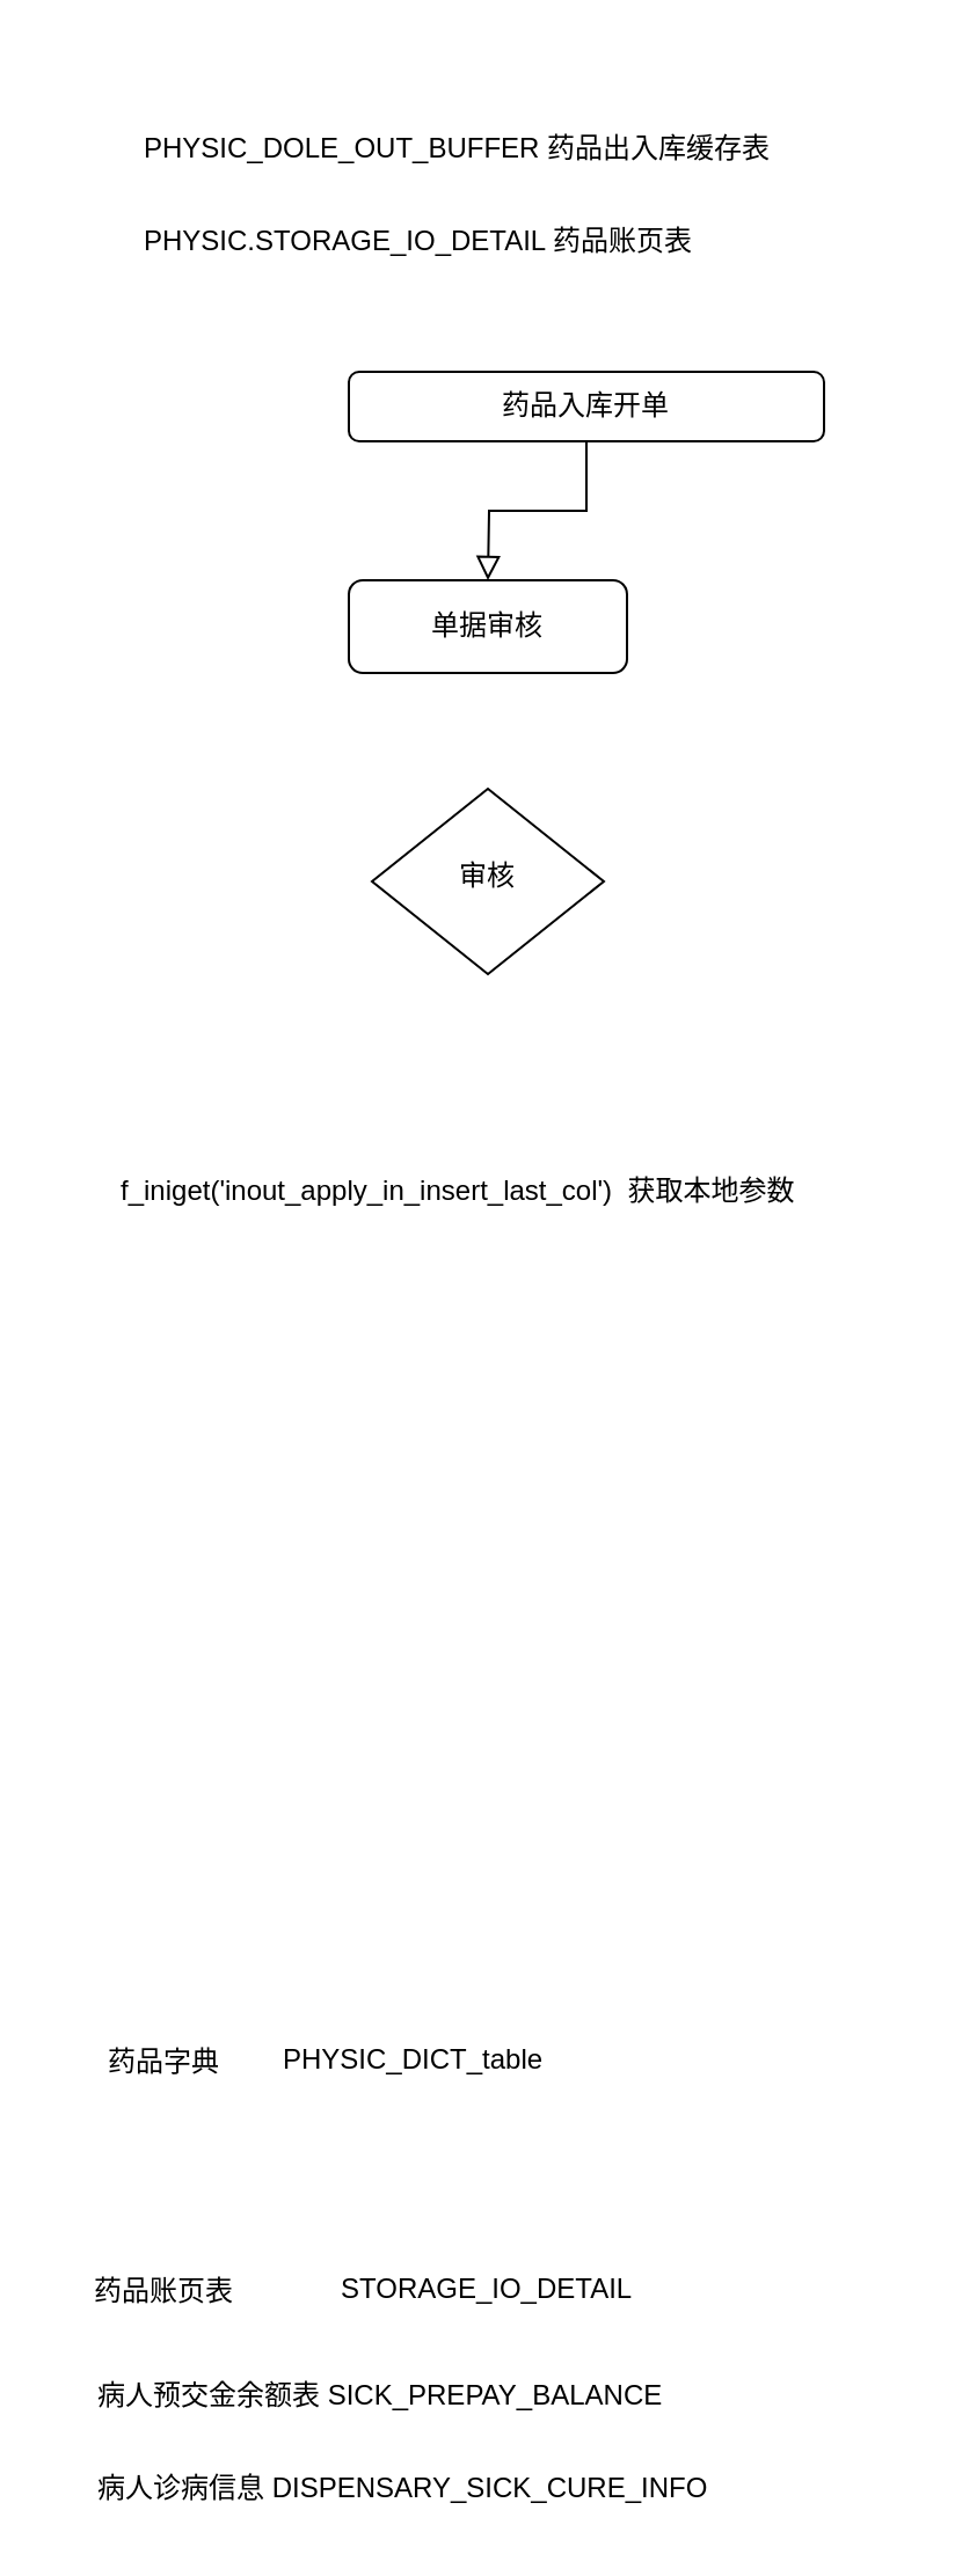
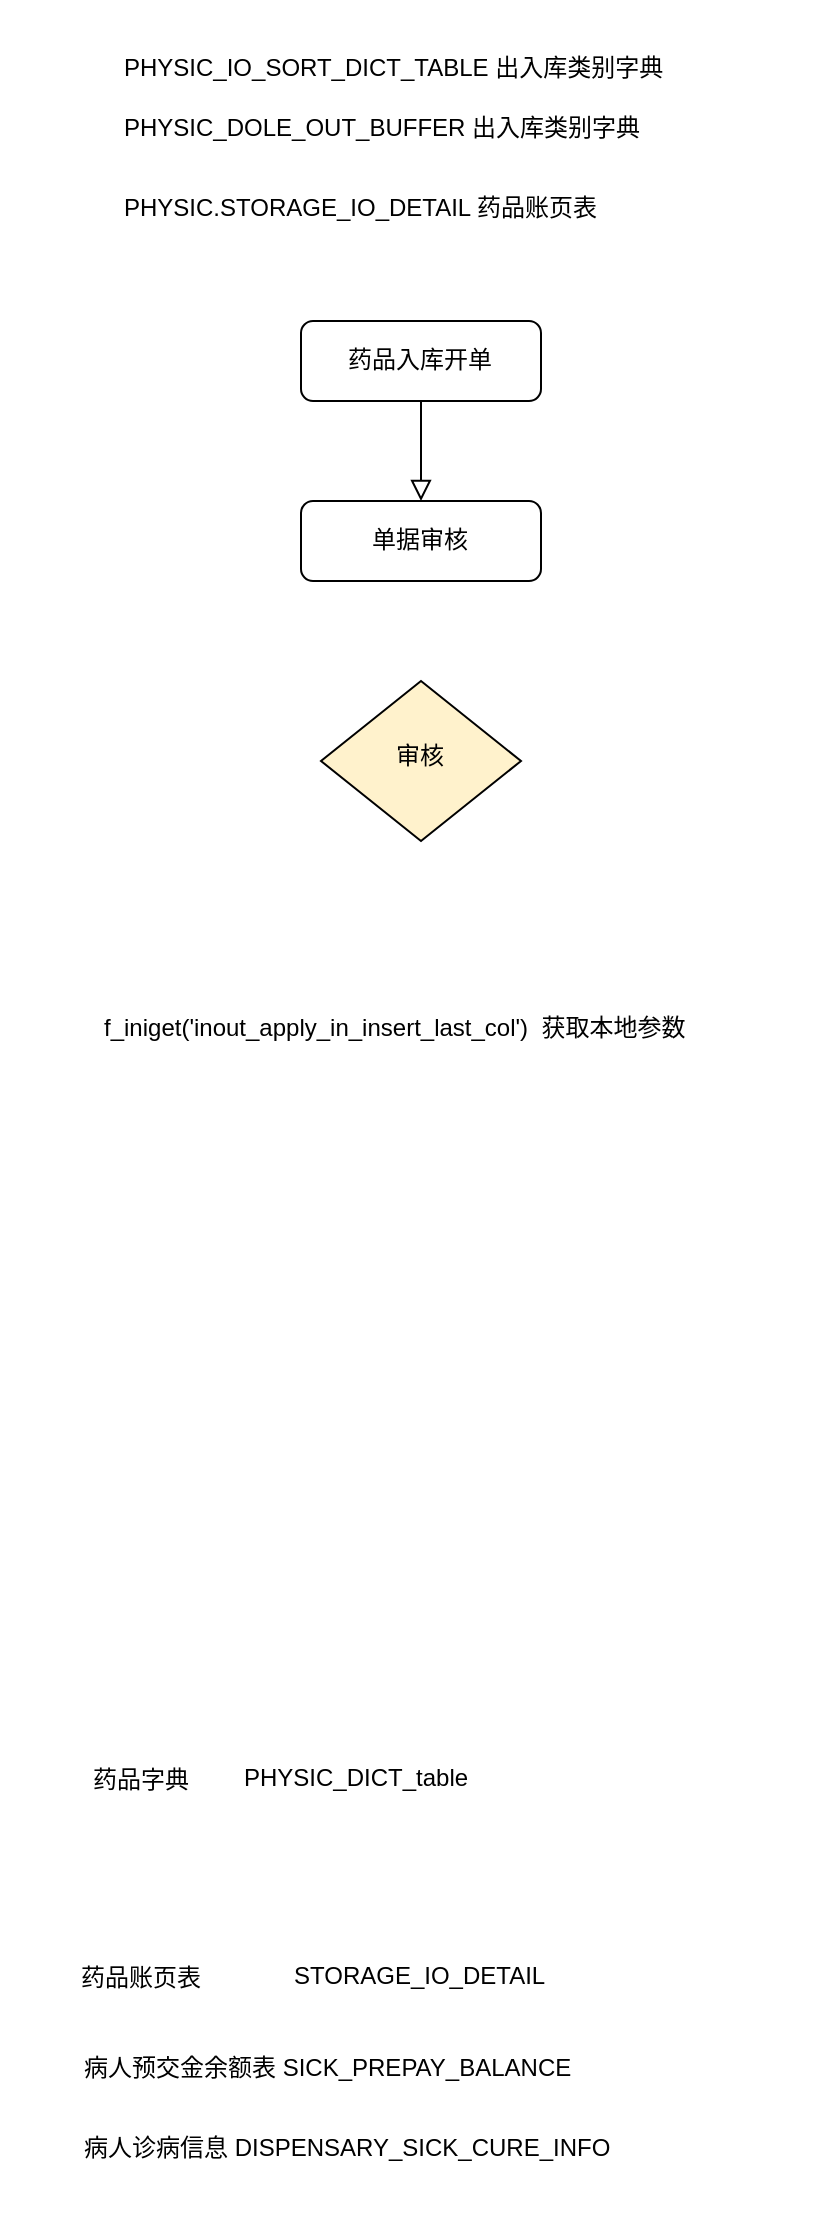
  <mxCell id="0" />
  <mxCell id="1" parent="0" />
  <mxCell id="2" value="" style="rounded=0;html=1;jettySize=auto;orthogonalLoop=1;fontSize=11;endArrow=block;endFill=0;endSize=8;strokeWidth=1;shadow=0;labelBackgroundColor=none;edgeStyle=orthogonalEdgeStyle;" parent="1" source="3" edge="1"><mxGeometry relative="1" as="geometry"><mxPoint x="210" y="250" as="targetPoint" /></mxGeometry></mxCell>
- <mxCell id="3" value="药品入库开单" style="rounded=1;whiteSpace=wrap;html=1;fontSize=12;glass=0;strokeWidth=1;shadow=0;" parent="1" vertex="1"><mxGeometry x="150" y="160" width="205" height="30" as="geometry" /></mxCell>
+ <mxCell id="3" value="药品入库开单" style="rounded=1;whiteSpace=wrap;html=1;fontSize=12;glass=0;strokeWidth=1;shadow=0;" parent="1" vertex="1"><mxGeometry x="150" y="160" width="120" height="40" as="geometry" /></mxCell>
  <mxCell id="4" value="药品字典" style="text;strokeColor=none;fillColor=none;html=1;fontSize=12;fontStyle=0;verticalAlign=middle;align=center;" parent="1" vertex="1"><mxGeometry x="20" y="870" width="100" height="40" as="geometry" /></mxCell>
  <mxCell id="5" value="PHYSIC_DICT_table" style="text;whiteSpace=wrap;html=1;fontSize=12;" parent="1" vertex="1"><mxGeometry x="120" y="875" width="140" height="30" as="geometry" /></mxCell>
  <mxCell id="6" value="STORAGE_IO_DETAIL" style="text;whiteSpace=wrap;html=1;" parent="1" vertex="1"><mxGeometry x="145" y="974" width="150" height="30" as="geometry" /></mxCell>
  <mxCell id="7" value="药品账页表" style="text;strokeColor=none;fillColor=none;html=1;fontSize=12;fontStyle=0;verticalAlign=middle;align=center;" parent="1" vertex="1"><mxGeometry x="20" y="969" width="100" height="40" as="geometry" /></mxCell>
  <mxCell id="8" value="单据审核" style="rounded=1;whiteSpace=wrap;html=1;fontSize=12;glass=0;strokeWidth=1;shadow=0;" parent="1" vertex="1"><mxGeometry x="150" y="250" width="120" height="40" as="geometry" /></mxCell>
- <mxCell id="9" value="审核" style="rhombus;whiteSpace=wrap;html=1;shadow=0;fontFamily=Helvetica;fontSize=12;align=center;strokeWidth=1;spacing=6;spacingTop=-4;" parent="1" vertex="1"><mxGeometry x="160" y="340" width="100" height="80" as="geometry" /></mxCell>
- <mxCell id="11" value="PHYSIC_DOLE_OUT_BUFFER 药品出入库缓存表" style="text;whiteSpace=wrap;html=1;" parent="1" vertex="1"><mxGeometry x="60" y="50" width="280" height="30" as="geometry" /></mxCell>
+ <mxCell id="9" value="审核" style="rhombus;whiteSpace=wrap;html=1;shadow=0;fontFamily=Helvetica;fontSize=12;align=center;strokeWidth=1;spacing=6;spacingTop=-4;fillColor=#fff2cc;" parent="1" vertex="1"><mxGeometry x="160" y="340" width="100" height="80" as="geometry" /></mxCell>
+ <mxCell id="10" value="PHYSIC_IO_SORT_DICT_TABLE 出入库类别字典" style="text;whiteSpace=wrap;html=1;" parent="1" vertex="1"><mxGeometry x="60" y="20" width="290" height="30" as="geometry" /></mxCell>
+ <mxCell id="11" value="PHYSIC_DOLE_OUT_BUFFER 出入库类别字典" style="text;whiteSpace=wrap;html=1;" parent="1" vertex="1"><mxGeometry x="60" y="50" width="280" height="30" as="geometry" /></mxCell>
  <mxCell id="12" value="PHYSIC.STORAGE_IO_DETAIL 药品账页表" style="text;whiteSpace=wrap;html=1;" parent="1" vertex="1"><mxGeometry x="60" y="90" width="260" height="30" as="geometry" /></mxCell>
  <mxCell id="13" value="f_iniget('inout_apply_in_insert_last_col')&amp;nbsp; 获取本地参数" style="text;whiteSpace=wrap;html=1;" parent="1" vertex="1"><mxGeometry x="50" y="500" width="330" height="30" as="geometry" /></mxCell>
  <mxCell id="14" value="病人预交金余额表&amp;nbsp;SICK_PREPAY_BALANCE" style="text;whiteSpace=wrap;html=1;" parent="1" vertex="1"><mxGeometry x="40" y="1020" width="330" height="30" as="geometry" /></mxCell>
  <mxCell id="15" value="病人诊病信息 DISPENSARY_SICK_CURE_INFO" style="text;whiteSpace=wrap;html=1;" parent="1" vertex="1"><mxGeometry x="40" y="1060" width="350" height="30" as="geometry" /></mxCell>
